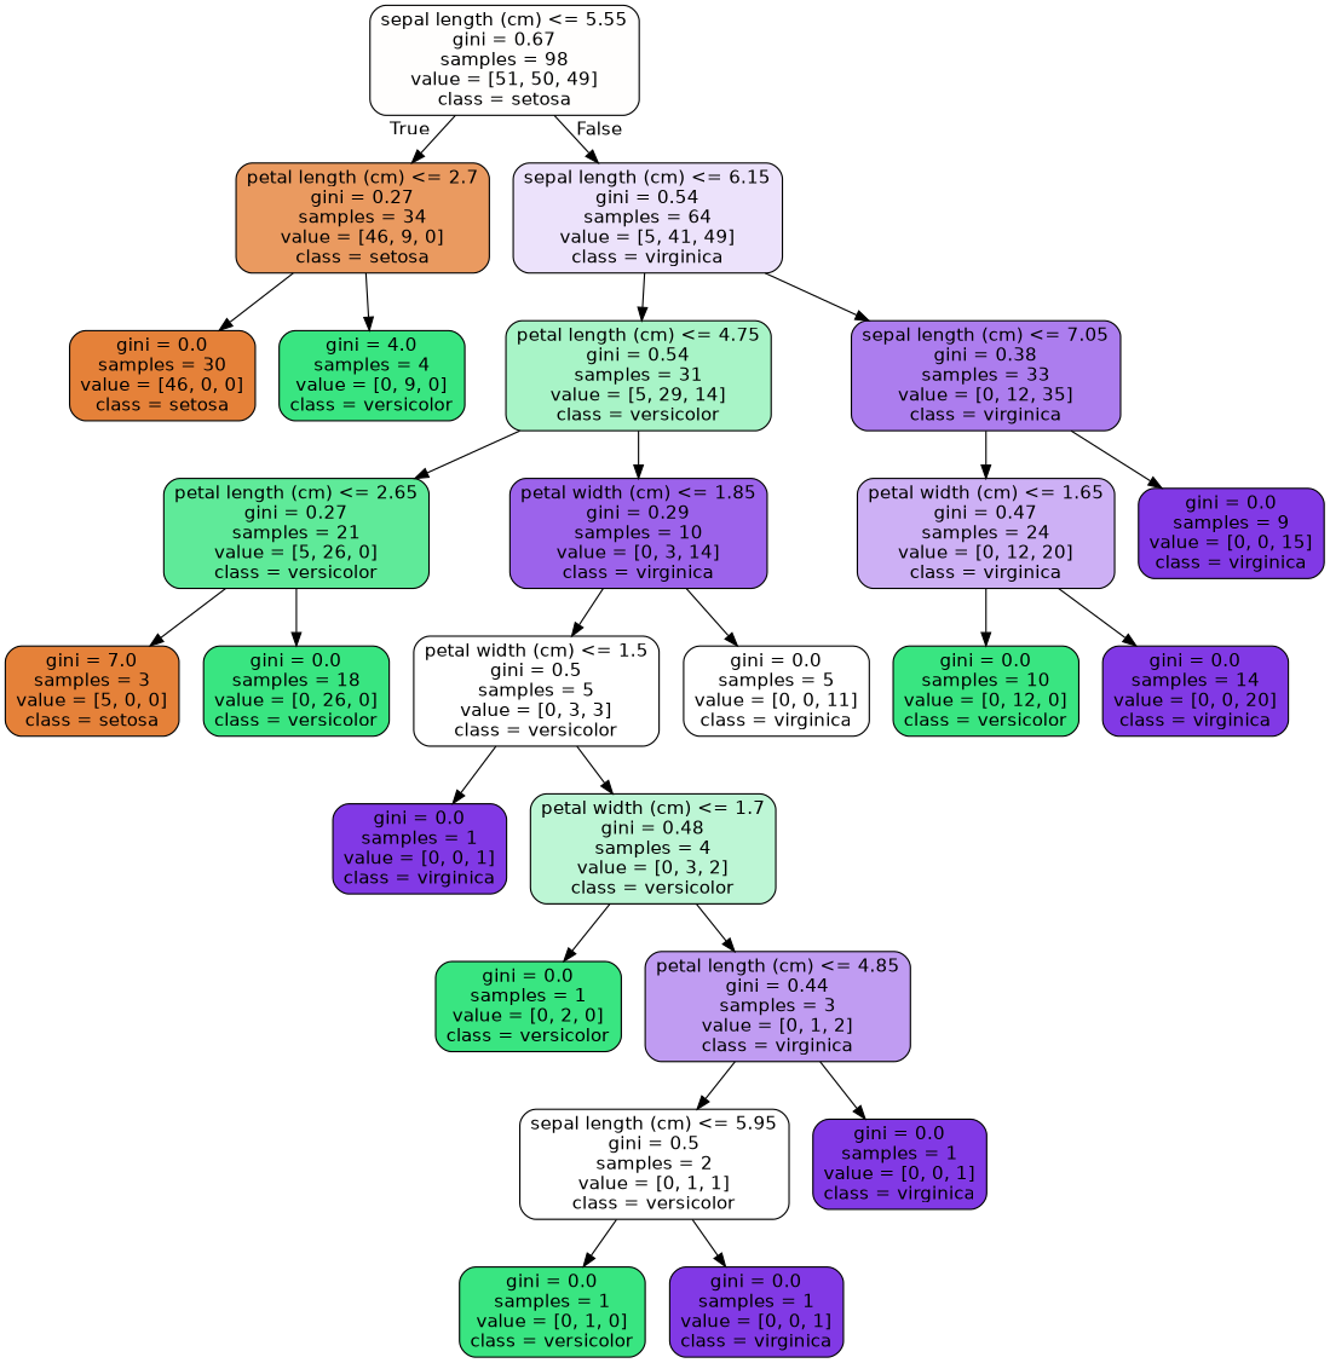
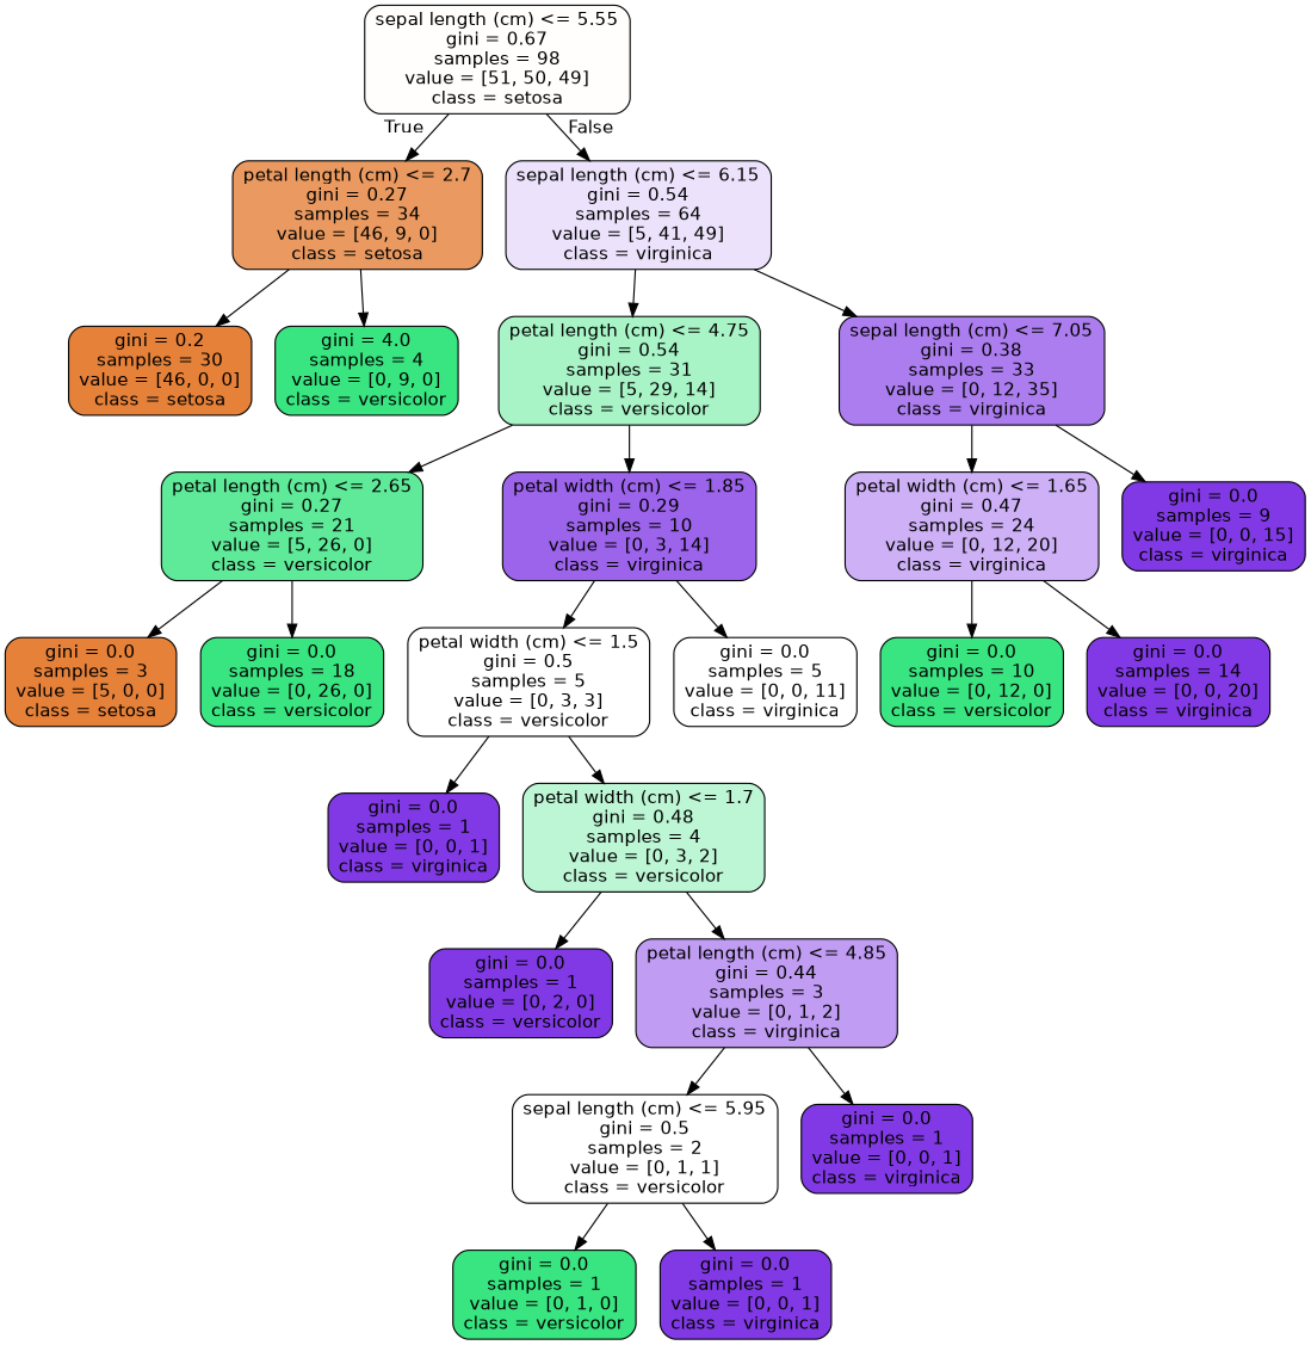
  digraph {
    node [color=black fillcolor="#39e581" fontname=helvetica shape=box style="filled, rounded"]
    edge [fontname=helvetica]
    n1 [fillcolor="#fffefd" label="sepal length (cm) <= 5.55\ngini = 0.67\nsamples = 98\nvalue = [51, 50, 49]\nclass = setosa"]
    n2 [fillcolor="#ea9a60" label="petal length (cm) <= 2.7\ngini = 0.27\nsamples = 34\nvalue = [46, 9, 0]\nclass = setosa"]
    n3 [fillcolor="#ece2fb" label="sepal length (cm) <= 6.15\ngini = 0.54\nsamples = 64\nvalue = [5, 41, 49]\nclass = virginica"]
-   n4 [fillcolor="#e58139" label="gini = 0.0\nsamples = 30\nvalue = [46, 0, 0]\nclass = setosa"]
+   n4 [fillcolor="#e58139" label="gini = 0.2\nsamples = 30\nvalue = [46, 0, 0]\nclass = setosa"]
    n5 [label="gini = 4.0\nsamples = 4\nvalue = [0, 9, 0]\nclass = versicolor"]
    n6 [fillcolor="#a8f4c7" label="petal length (cm) <= 4.75\ngini = 0.54\nsamples = 31\nvalue = [5, 29, 14]\nclass = versicolor"]
    n7 [fillcolor="#ac7dee" label="sepal length (cm) <= 7.05\ngini = 0.38\nsamples = 33\nvalue = [0, 12, 35]\nclass = virginica"]
    n8 [fillcolor="#5fea99" label="petal length (cm) <= 2.65\ngini = 0.27\nsamples = 21\nvalue = [5, 26, 0]\nclass = versicolor"]
    n9 [fillcolor="#9c63eb" label="petal width (cm) <= 1.85\ngini = 0.29\nsamples = 10\nvalue = [0, 3, 14]\nclass = virginica"]
    n10 [fillcolor="#cdb0f5" label="petal width (cm) <= 1.65\ngini = 0.47\nsamples = 24\nvalue = [0, 12, 20]\nclass = virginica"]
    n11 [fillcolor="#8139e5" label="gini = 0.0\nsamples = 9\nvalue = [0, 0, 15]\nclass = virginica"]
-   n12 [fillcolor="#e58139" label="gini = 7.0\nsamples = 3\nvalue = [5, 0, 0]\nclass = setosa"]
+   n12 [fillcolor="#e58139" label="gini = 0.0\nsamples = 3\nvalue = [5, 0, 0]\nclass = setosa"]
    n13 [label="gini = 0.0\nsamples = 18\nvalue = [0, 26, 0]\nclass = versicolor"]
    n14 [fillcolor="#ffffff" label="petal width (cm) <= 1.5\ngini = 0.5\nsamples = 5\nvalue = [0, 3, 3]\nclass = versicolor"]
    n15 [fillcolor="#ffffff" label="gini = 0.0\nsamples = 5\nvalue = [0, 0, 11]\nclass = virginica"]
    n16 [fillcolor="#8139e5" label="gini = 0.0\nsamples = 1\nvalue = [0, 0, 1]\nclass = virginica"]
    n17 [fillcolor="#bdf6d5" label="petal width (cm) <= 1.7\ngini = 0.48\nsamples = 4\nvalue = [0, 3, 2]\nclass = versicolor"]
-   n18 [label="gini = 0.0\nsamples = 1\nvalue = [0, 2, 0]\nclass = versicolor"]
+   n18 [fillcolor="#8139e5" label="gini = 0.0\nsamples = 1\nvalue = [0, 2, 0]\nclass = versicolor"]
    n19 [fillcolor="#c09cf2" label="petal length (cm) <= 4.85\ngini = 0.44\nsamples = 3\nvalue = [0, 1, 2]\nclass = virginica"]
    n20 [fillcolor="#ffffff" label="sepal length (cm) <= 5.95\ngini = 0.5\nsamples = 2\nvalue = [0, 1, 1]\nclass = versicolor"]
    n21 [fillcolor="#8139e5" label="gini = 0.0\nsamples = 1\nvalue = [0, 0, 1]\nclass = virginica"]
    n22 [label="gini = 0.0\nsamples = 1\nvalue = [0, 1, 0]\nclass = versicolor"]
    n23 [fillcolor="#8139e5" label="gini = 0.0\nsamples = 1\nvalue = [0, 0, 1]\nclass = virginica"]
    n24 [label="gini = 0.0\nsamples = 10\nvalue = [0, 12, 0]\nclass = versicolor"]
    n25 [fillcolor="#8139e5" label="gini = 0.0\nsamples = 14\nvalue = [0, 0, 20]\nclass = virginica"]
    n1 -> n2 [headlabel=True labelangle=45 labeldistance=2.5]
    n1 -> n3 [headlabel=False labelangle=-45 labeldistance=2.5]
    n2 -> n4
    n2 -> n5
    n3 -> n6
    n3 -> n7
    n6 -> n8
    n6 -> n9
    n7 -> n10
    n7 -> n11
    n8 -> n12
    n8 -> n13
    n9 -> n14
    n9 -> n15
    n10 -> n24
    n10 -> n25
    n14 -> n16
    n14 -> n17
    n17 -> n18
    n17 -> n19
    n19 -> n20
    n19 -> n21
    n20 -> n22
    n20 -> n23
  }
